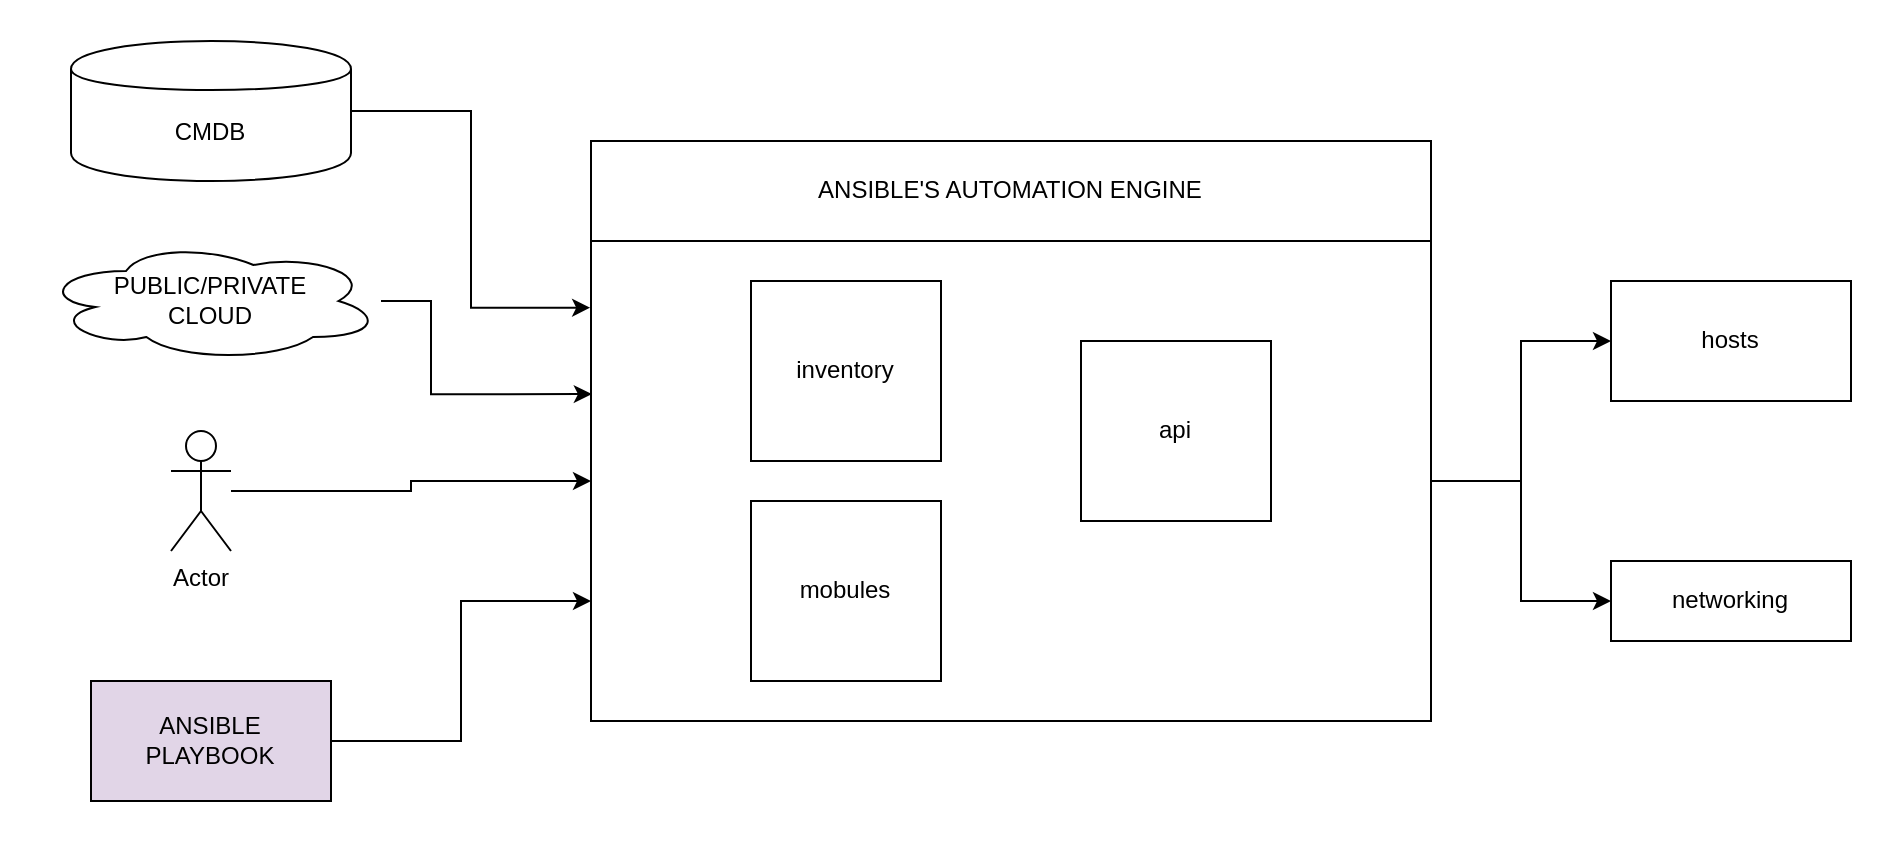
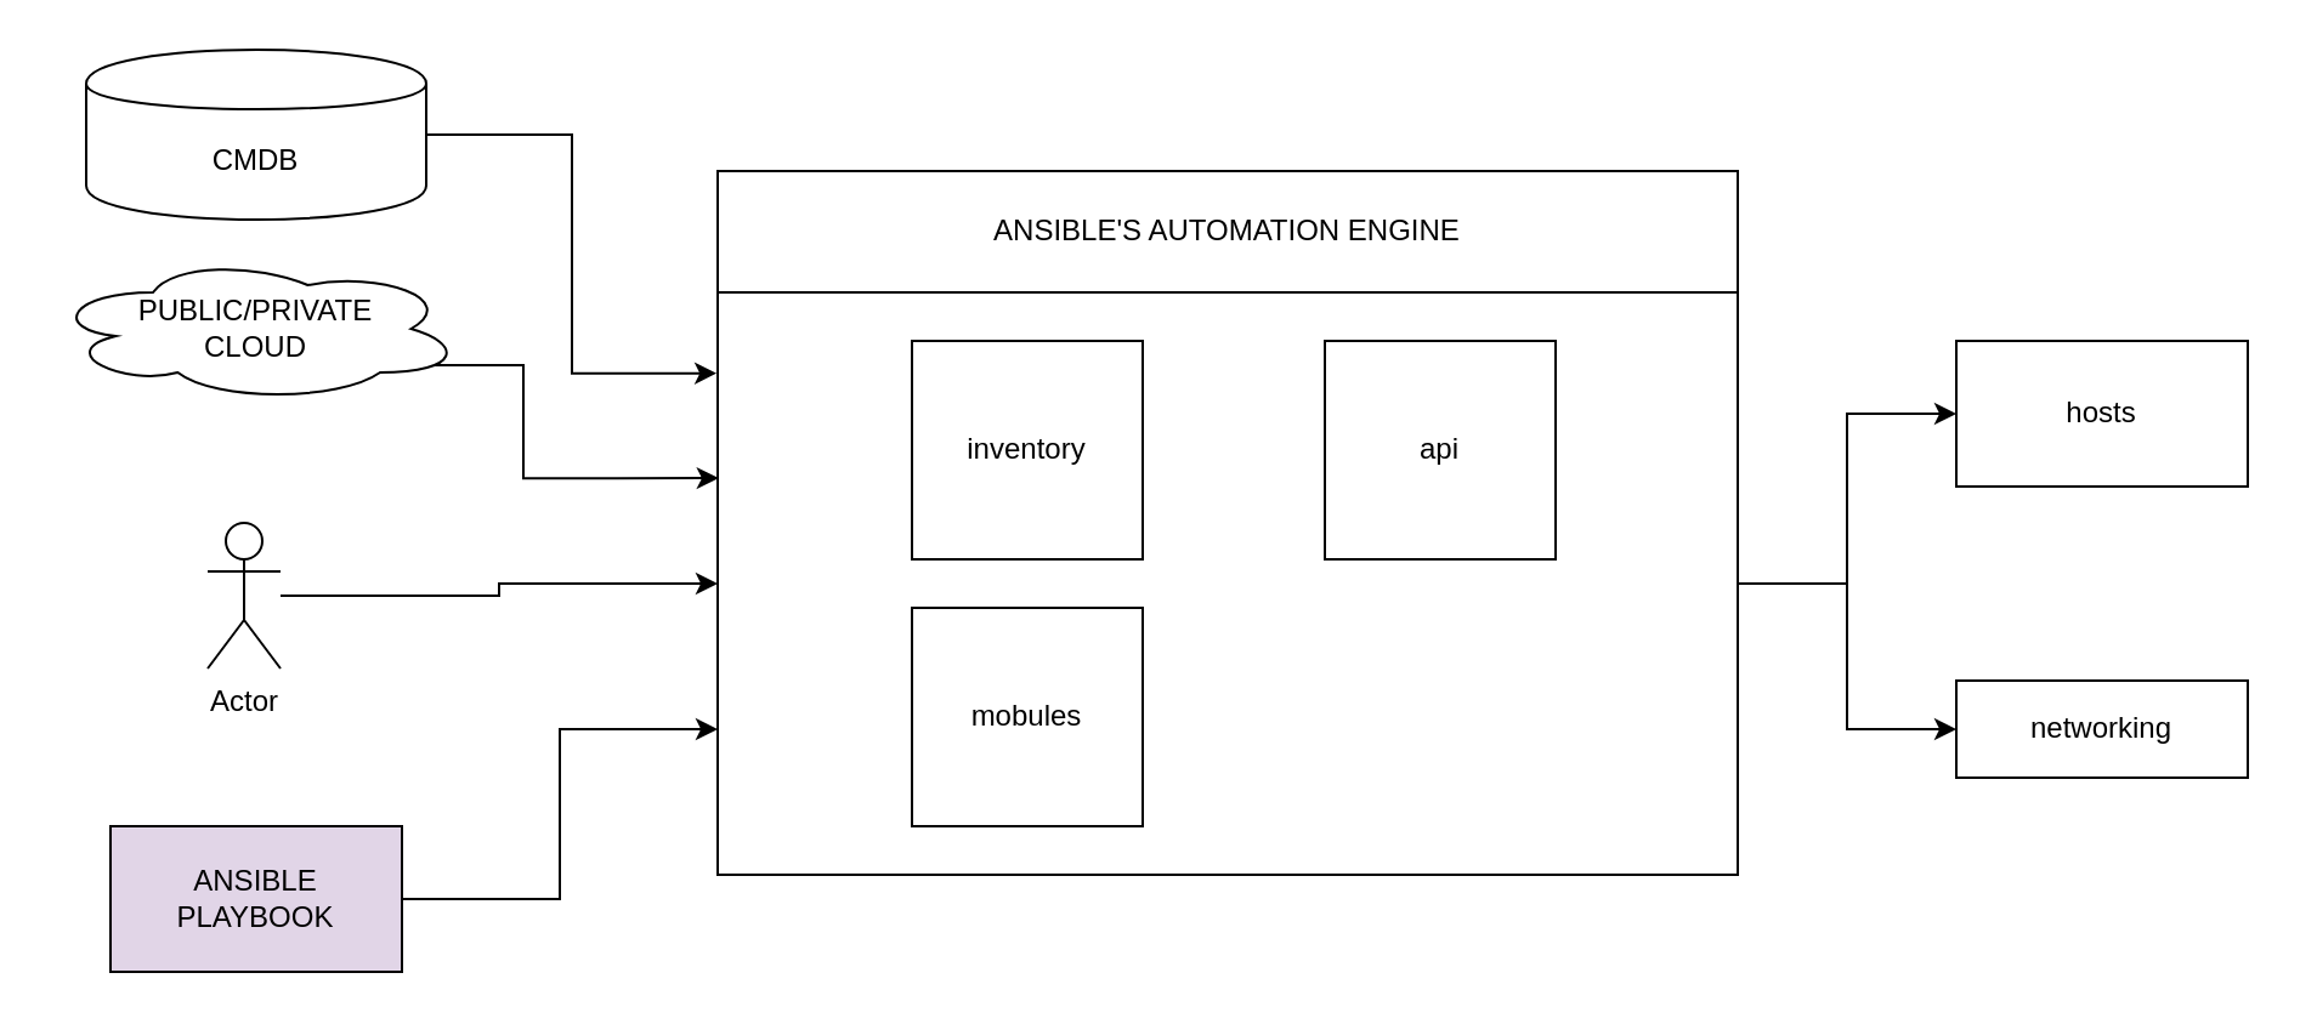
  <mxCell id="0" />
  <mxCell id="1" parent="0" />
  <mxCell id="2" style="edgeStyle=orthogonalEdgeStyle;rounded=0;orthogonalLoop=1;jettySize=auto;html=1;entryX=-0.001;entryY=0.139;entryDx=0;entryDy=0;entryPerimeter=0;" edge="1" parent="1" source="3" target="12"><mxGeometry relative="1" as="geometry" /></mxCell>
  <mxCell id="3" value="CMDB" style="shape=cylinder;whiteSpace=wrap;html=1;boundedLbl=1;backgroundOutline=1;" vertex="1" parent="1"><mxGeometry x="35" y="20" width="140" height="70" as="geometry" /></mxCell>
  <mxCell id="4" style="edgeStyle=orthogonalEdgeStyle;rounded=0;orthogonalLoop=1;jettySize=auto;html=1;entryX=0.001;entryY=0.319;entryDx=0;entryDy=0;entryPerimeter=0;" edge="1" parent="1" source="5" target="12"><mxGeometry relative="1" as="geometry"><Array as="points"><mxPoint x="215" y="150" /><mxPoint x="215" y="197" /></Array></mxGeometry></mxCell>
- <mxCell id="5" value="PUBLIC/PRIVATE &lt;br&gt;CLOUD" style="ellipse;shape=cloud;whiteSpace=wrap;html=1;" vertex="1" parent="1"><mxGeometry x="20" y="120" width="170" height="60" as="geometry" /></mxCell>
+ <mxCell id="5" value="PUBLIC/PRIVATE &lt;br&gt;CLOUD" style="ellipse;shape=cloud;whiteSpace=wrap;html=1;" vertex="1" parent="1"><mxGeometry x="20" y="105" width="170" height="60" as="geometry" /></mxCell>
  <mxCell id="6" style="edgeStyle=orthogonalEdgeStyle;rounded=0;orthogonalLoop=1;jettySize=auto;html=1;entryX=0;entryY=0.5;entryDx=0;entryDy=0;" edge="1" parent="1" source="7" target="12"><mxGeometry relative="1" as="geometry" /></mxCell>
  <mxCell id="7" value="Actor" style="shape=umlActor;verticalLabelPosition=bottom;labelBackgroundColor=#ffffff;verticalAlign=top;html=1;outlineConnect=0;" vertex="1" parent="1"><mxGeometry x="85" y="215" width="30" height="60" as="geometry" /></mxCell>
  <mxCell id="8" style="edgeStyle=orthogonalEdgeStyle;rounded=0;orthogonalLoop=1;jettySize=auto;html=1;entryX=0;entryY=0.75;entryDx=0;entryDy=0;" edge="1" parent="1" source="9" target="12"><mxGeometry relative="1" as="geometry" /></mxCell>
  <mxCell id="9" value="ANSIBLE PLAYBOOK" style="rounded=0;whiteSpace=wrap;html=1;fillColor=#e1d5e7;" vertex="1" parent="1"><mxGeometry x="45" y="340" width="120" height="60" as="geometry" /></mxCell>
  <mxCell id="10" style="edgeStyle=orthogonalEdgeStyle;rounded=0;orthogonalLoop=1;jettySize=auto;html=1;" edge="1" parent="1" source="12" target="17"><mxGeometry relative="1" as="geometry" /></mxCell>
  <mxCell id="11" style="edgeStyle=orthogonalEdgeStyle;rounded=0;orthogonalLoop=1;jettySize=auto;html=1;entryX=0;entryY=0.5;entryDx=0;entryDy=0;" edge="1" parent="1" source="12" target="18"><mxGeometry relative="1" as="geometry" /></mxCell>
  <mxCell id="12" value="" style="rounded=0;whiteSpace=wrap;html=1;" vertex="1" parent="1"><mxGeometry x="295" y="120" width="420" height="240" as="geometry" /></mxCell>
  <mxCell id="13" value="ANSIBLE'S AUTOMATION ENGINE" style="rounded=0;whiteSpace=wrap;html=1;" vertex="1" parent="1"><mxGeometry x="295" y="70" width="420" height="50" as="geometry" /></mxCell>
  <mxCell id="14" value="inventory" style="rounded=0;whiteSpace=wrap;html=1;" vertex="1" parent="1"><mxGeometry x="375" y="140" width="95" height="90" as="geometry" /></mxCell>
- <mxCell id="15" value="api" style="rounded=0;whiteSpace=wrap;html=1;" vertex="1" parent="1"><mxGeometry x="540" y="170" width="95" height="90" as="geometry" /></mxCell>
+ <mxCell id="15" value="api" style="rounded=0;whiteSpace=wrap;html=1;" vertex="1" parent="1"><mxGeometry x="545" y="140" width="95" height="90" as="geometry" /></mxCell>
  <mxCell id="16" value="mobules" style="rounded=0;whiteSpace=wrap;html=1;" vertex="1" parent="1"><mxGeometry x="375" y="250" width="95" height="90" as="geometry" /></mxCell>
  <mxCell id="17" value="hosts" style="rounded=0;whiteSpace=wrap;html=1;" vertex="1" parent="1"><mxGeometry x="805" y="140" width="120" height="60" as="geometry" /></mxCell>
  <mxCell id="18" value="networking" style="rounded=0;whiteSpace=wrap;html=1;" vertex="1" parent="1"><mxGeometry x="805" y="280" width="120" height="40" as="geometry" /></mxCell>
